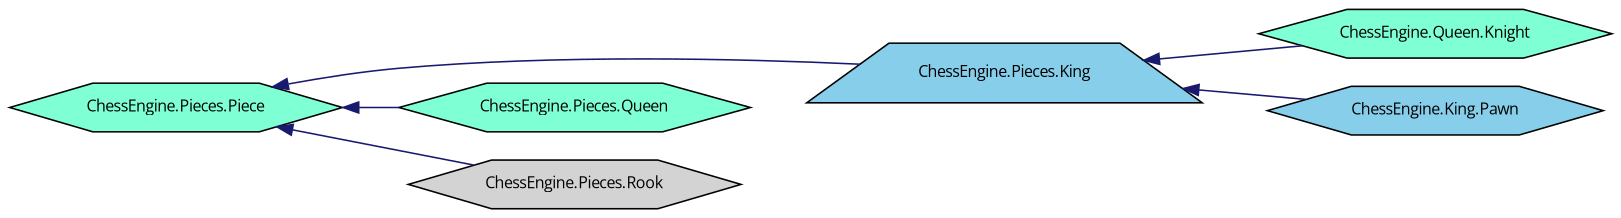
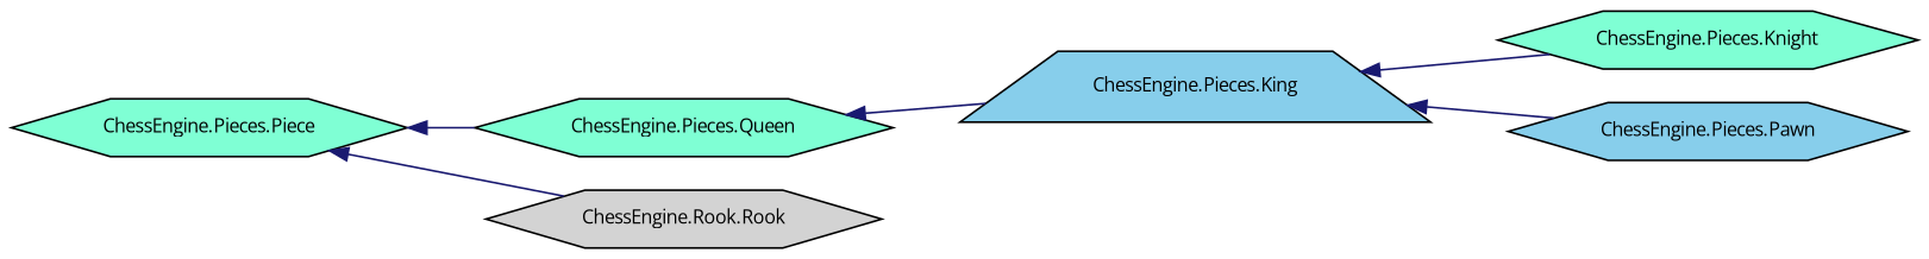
  digraph {
    fontname="Open Sans"
    rankdir=LR
    node [color=black fillcolor=aquamarine fontname="Open Sans" fontsize=10 shape=hexagon style=filled]
    edge [color=midnightblue dir=back fontname="Open Sans" fontsize=10 labelfontname=Helvetica labelfontsize=10 style=solid]
    n1 [fontcolor=black height=0.2 label="ChessEngine.Pieces.Piece" width=0.4]
    n2 [fillcolor=skyblue height=0.2 label="ChessEngine.Pieces.King" shape=trapezium width=0.4]
    n3 [height=0.2 label="ChessEngine.Pieces.Queen" width=0.4]
-   n4 [fillcolor=lightgrey height=0.2 label="ChessEngine.Pieces.Rook" width=0.4]
-   n5 [height=0.2 label="ChessEngine.Queen.Knight" width=0.4]
-   n6 [fillcolor=skyblue height=0.2 label="ChessEngine.King.Pawn" width=0.4]
-   n1 -> n2
+   n4 [fillcolor=lightgrey height=0.2 label="ChessEngine.Rook.Rook" width=0.4]
+   n5 [height=0.2 label="ChessEngine.Pieces.Knight" width=0.4]
+   n6 [fillcolor=skyblue height=0.2 label="ChessEngine.Pieces.Pawn" width=0.4]
+   n3 -> n2
    n1 -> n3
    n1 -> n4
    n2 -> n5
    n2 -> n6
  }
